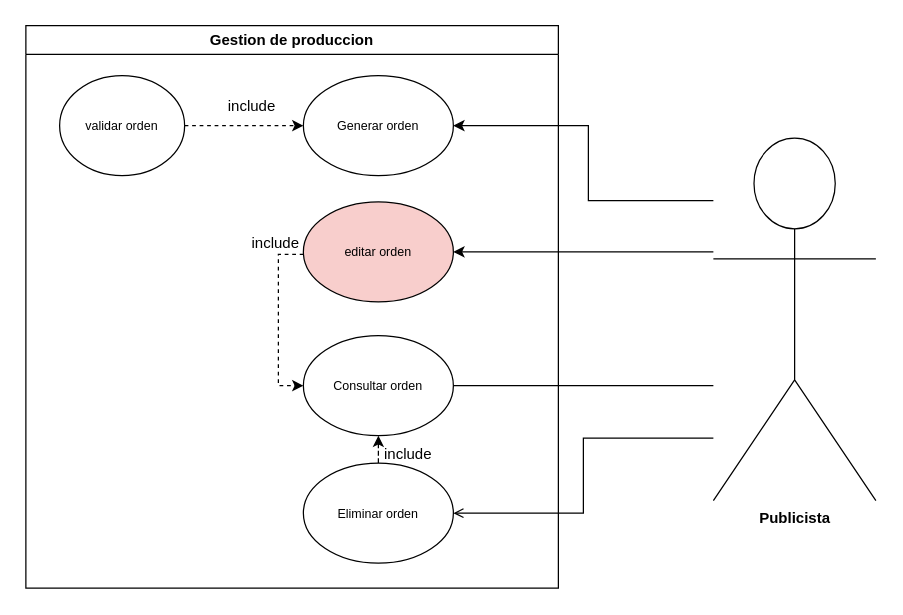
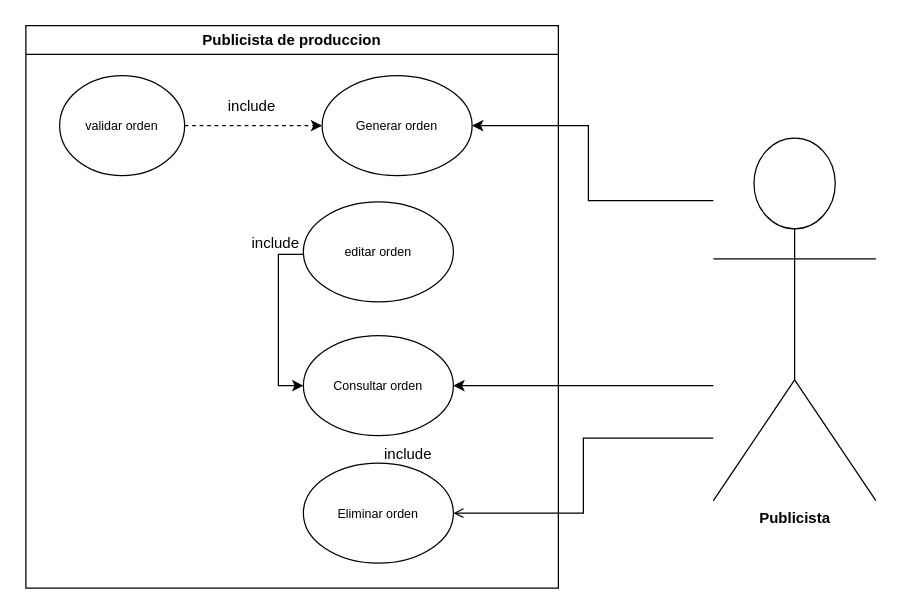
  <mxCell id="0" />
  <mxCell id="1" parent="0" />
  <mxCell id="2" style="edgeStyle=orthogonalEdgeStyle;rounded=0;orthogonalLoop=1;jettySize=auto;html=1;entryX=1;entryY=0.5;entryDx=0;entryDy=0;" edge="1" parent="1" source="6" target="8"><mxGeometry relative="1" as="geometry"><Array as="points"><mxPoint x="470" y="160" /><mxPoint x="470" y="100" /></Array></mxGeometry></mxCell>
- <mxCell id="3" style="edgeStyle=orthogonalEdgeStyle;rounded=0;orthogonalLoop=1;jettySize=auto;html=1;entryX=1;entryY=0.5;entryDx=0;entryDy=0;" edge="1" parent="1" source="6" target="10"><mxGeometry relative="1" as="geometry"><Array as="points"><mxPoint x="540" y="201" /><mxPoint x="540" y="201" /></Array></mxGeometry></mxCell>
- <mxCell id="4" style="edgeStyle=orthogonalEdgeStyle;rounded=0;orthogonalLoop=1;jettySize=auto;html=1;entryX=1;entryY=0.5;entryDx=0;entryDy=0;endArrow=none;" edge="1" parent="1" source="6" target="11"><mxGeometry relative="1" as="geometry"><Array as="points"><mxPoint x="540" y="308" /><mxPoint x="540" y="308" /></Array></mxGeometry></mxCell>
+ <mxCell id="4" style="edgeStyle=orthogonalEdgeStyle;rounded=0;orthogonalLoop=1;jettySize=auto;html=1;entryX=1;entryY=0.5;entryDx=0;entryDy=0;" edge="1" parent="1" source="6" target="11"><mxGeometry relative="1" as="geometry"><Array as="points"><mxPoint x="540" y="308" /><mxPoint x="540" y="308" /></Array></mxGeometry></mxCell>
  <mxCell id="5" style="edgeStyle=orthogonalEdgeStyle;rounded=0;orthogonalLoop=1;jettySize=auto;html=1;entryX=1;entryY=0.5;entryDx=0;entryDy=0;endArrow=open;" edge="1" parent="1" source="6" target="13"><mxGeometry relative="1" as="geometry"><Array as="points"><mxPoint x="466" y="350" /><mxPoint x="466" y="410" /></Array></mxGeometry></mxCell>
  <mxCell id="6" value="&lt;span style=&quot;font-weight: 700; text-wrap: wrap;&quot;&gt;Publicista&lt;/span&gt;" style="shape=umlActor;verticalLabelPosition=bottom;verticalAlign=top;html=1;outlineConnect=0;" vertex="1" parent="1"><mxGeometry x="570" y="110" width="130" height="290" as="geometry" /></mxCell>
- <mxCell id="7" value="Gestion de produccion" style="swimlane;whiteSpace=wrap;html=1;" vertex="1" parent="1"><mxGeometry x="20" y="20" width="426" height="450" as="geometry" /></mxCell>
- <mxCell id="8" value="&lt;font size=&quot;1&quot;&gt;Generar orden&lt;/font&gt;" style="ellipse;whiteSpace=wrap;html=1;" vertex="1" parent="7"><mxGeometry x="222" y="40" width="120" height="80" as="geometry" /></mxCell>
- <mxCell id="9" style="edgeStyle=orthogonalEdgeStyle;rounded=0;orthogonalLoop=1;jettySize=auto;html=1;entryX=0;entryY=0.5;entryDx=0;entryDy=0;dashed=1;" edge="1" parent="7" source="10" target="11"><mxGeometry relative="1" as="geometry"><Array as="points"><mxPoint x="202" y="183" /><mxPoint x="202" y="288" /></Array></mxGeometry></mxCell>
- <mxCell id="10" value="&lt;font size=&quot;1&quot;&gt;editar orden&lt;/font&gt;" style="ellipse;whiteSpace=wrap;html=1;fillColor=#f8cecc;" vertex="1" parent="7"><mxGeometry x="222" y="141" width="120" height="80" as="geometry" /></mxCell>
+ <mxCell id="7" value="Publicista de produccion" style="swimlane;whiteSpace=wrap;html=1;" vertex="1" parent="1"><mxGeometry x="20" y="20" width="426" height="450" as="geometry" /></mxCell>
+ <mxCell id="8" value="&lt;font size=&quot;1&quot;&gt;Generar orden&lt;/font&gt;" style="ellipse;whiteSpace=wrap;html=1;" vertex="1" parent="7"><mxGeometry x="237" y="40" width="120" height="80" as="geometry" /></mxCell>
+ <mxCell id="9" style="edgeStyle=orthogonalEdgeStyle;rounded=0;orthogonalLoop=1;jettySize=auto;html=1;entryX=0;entryY=0.5;entryDx=0;entryDy=0;dashed=0;" edge="1" parent="7" source="10" target="11"><mxGeometry relative="1" as="geometry"><Array as="points"><mxPoint x="202" y="183" /><mxPoint x="202" y="288" /></Array></mxGeometry></mxCell>
+ <mxCell id="10" value="&lt;font size=&quot;1&quot;&gt;editar orden&lt;/font&gt;" style="ellipse;whiteSpace=wrap;html=1;" vertex="1" parent="7"><mxGeometry x="222" y="141" width="120" height="80" as="geometry" /></mxCell>
  <mxCell id="11" value="&lt;font size=&quot;1&quot;&gt;Consultar orden&lt;/font&gt;" style="ellipse;whiteSpace=wrap;html=1;" vertex="1" parent="7"><mxGeometry x="222" y="248" width="120" height="80" as="geometry" /></mxCell>
- <mxCell id="12" style="edgeStyle=orthogonalEdgeStyle;rounded=0;orthogonalLoop=1;jettySize=auto;html=1;dashed=1;" edge="1" parent="7" source="13" target="11"><mxGeometry relative="1" as="geometry" /></mxCell>
  <mxCell id="13" value="&lt;font size=&quot;1&quot;&gt;Eliminar orden&lt;/font&gt;" style="ellipse;whiteSpace=wrap;html=1;" vertex="1" parent="7"><mxGeometry x="222" y="350" width="120" height="80" as="geometry" /></mxCell>
  <mxCell id="14" value="" style="edgeStyle=orthogonalEdgeStyle;rounded=0;orthogonalLoop=1;jettySize=auto;html=1;dashed=1;" edge="1" parent="7" source="15" target="8"><mxGeometry relative="1" as="geometry" /></mxCell>
  <mxCell id="15" value="&lt;font size=&quot;1&quot;&gt;validar orden&lt;/font&gt;" style="ellipse;whiteSpace=wrap;html=1;" vertex="1" parent="7"><mxGeometry x="27" y="40" width="100" height="80" as="geometry" /></mxCell>
  <mxCell id="16" value="include" style="text;html=1;align=center;verticalAlign=middle;whiteSpace=wrap;rounded=0;" vertex="1" parent="7"><mxGeometry x="151" y="50" width="60" height="30" as="geometry" /></mxCell>
  <mxCell id="17" value="include" style="text;html=1;align=center;verticalAlign=middle;whiteSpace=wrap;rounded=0;" vertex="1" parent="7"><mxGeometry x="170" y="159" width="60" height="30" as="geometry" /></mxCell>
  <mxCell id="18" value="include" style="text;html=1;align=center;verticalAlign=middle;whiteSpace=wrap;rounded=0;" vertex="1" parent="7"><mxGeometry x="276" y="328" width="60" height="30" as="geometry" /></mxCell>
